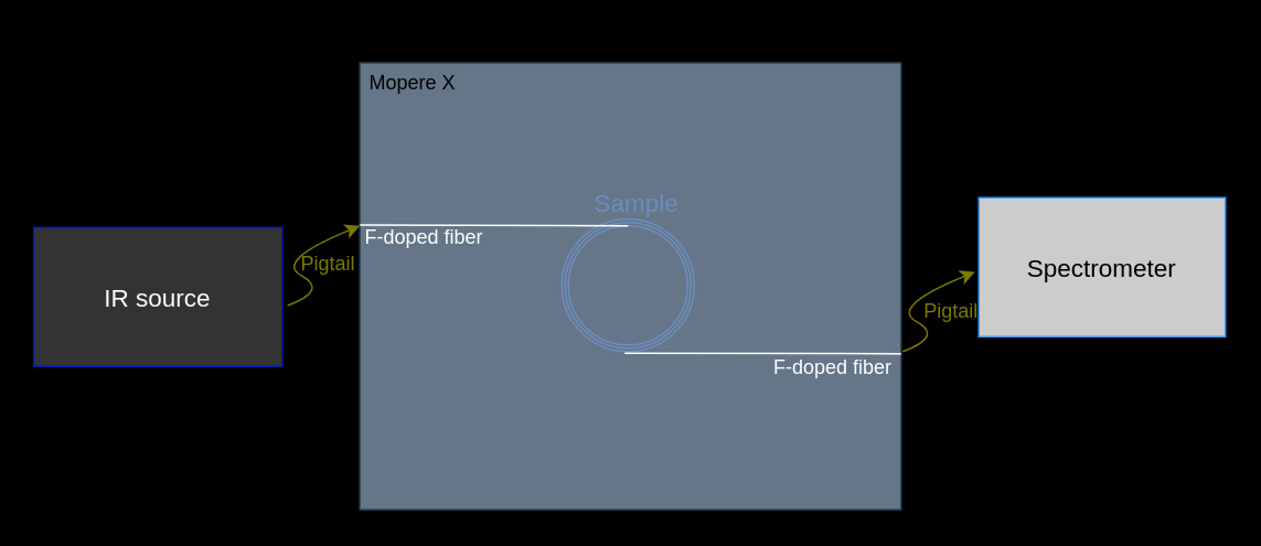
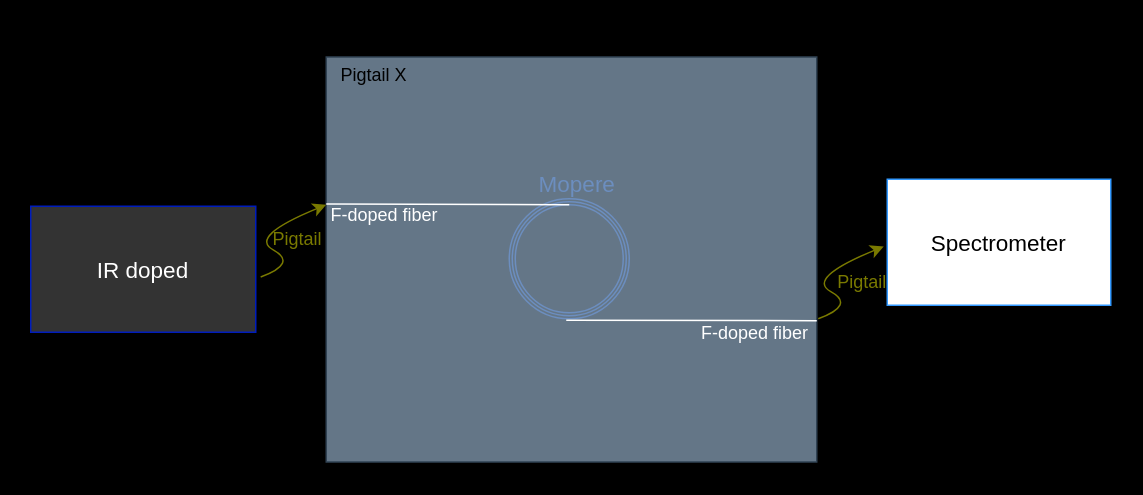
  <mxCell id="0" />
  <mxCell id="1" parent="0" />
- <mxCell id="2" value="&lt;font style=&quot;font-size: 15px;&quot;&gt;IR source&lt;/font&gt;" style="rounded=0;whiteSpace=wrap;html=1;fillColor=#333333;strokeColor=#001DBC;fontColor=#ffffff;glass=0;gradientColor=none;" vertex="1" parent="1"><mxGeometry x="20" y="137" width="150" height="84" as="geometry" /></mxCell>
+ <mxCell id="2" value="&lt;font style=&quot;font-size: 15px;&quot;&gt;IR doped&lt;/font&gt;" style="rounded=0;whiteSpace=wrap;html=1;fillColor=#333333;strokeColor=#001DBC;fontColor=#ffffff;glass=0;gradientColor=none;" vertex="1" parent="1"><mxGeometry x="20" y="137" width="150" height="84" as="geometry" /></mxCell>
  <mxCell id="3" value="" style="rounded=0;whiteSpace=wrap;html=1;fillColor=#647687;strokeColor=#314354;fontColor=#ffffff;" vertex="1" parent="1"><mxGeometry x="217" y="37.5" width="327" height="270" as="geometry" /></mxCell>
  <mxCell id="4" value="" style="ellipse;whiteSpace=wrap;html=1;aspect=fixed;fillColor=none;strokeColor=#6c8ebf;" vertex="1" parent="1"><mxGeometry x="339" y="132" width="80" height="80" as="geometry" /></mxCell>
  <mxCell id="5" value="" style="ellipse;whiteSpace=wrap;html=1;aspect=fixed;fillColor=none;strokeColor=#6c8ebf;" vertex="1" parent="1"><mxGeometry x="341" y="134" width="76" height="76" as="geometry" /></mxCell>
  <mxCell id="6" value="" style="ellipse;whiteSpace=wrap;html=1;aspect=fixed;shadow=0;fillColor=none;strokeColor=#6C8EBF;" vertex="1" parent="1"><mxGeometry x="343" y="136" width="72" height="72" as="geometry" /></mxCell>
  <mxCell id="7" value="" style="curved=1;endArrow=classic;html=1;rounded=0;strokeColor=#7A7A00;entryX=-0.007;entryY=0.353;entryDx=0;entryDy=0;entryPerimeter=0;" edge="1" parent="1"><mxGeometry width="50" height="50" relative="1" as="geometry"><mxPoint x="173.29" y="184.19" as="sourcePoint" /><mxPoint x="217.001" y="136" as="targetPoint" /><Array as="points"><mxPoint x="198" y="175" /><mxPoint x="165.29" y="157.19" /></Array></mxGeometry></mxCell>
  <mxCell id="8" value="" style="endArrow=none;html=1;rounded=0;entryX=0.5;entryY=0;entryDx=0;entryDy=0;exitX=0;exitY=0.363;exitDx=0;exitDy=0;exitPerimeter=0;strokeColor=#FFFFFF;" edge="1" parent="1" source="3" target="6"><mxGeometry width="50" height="50" relative="1" as="geometry"><mxPoint x="263" y="207" as="sourcePoint" /><mxPoint x="313" y="157" as="targetPoint" /></mxGeometry></mxCell>
  <mxCell id="9" value="" style="endArrow=none;html=1;rounded=0;entryX=1;entryY=0.651;entryDx=0;entryDy=0;entryPerimeter=0;strokeColor=#FFFFFF;" edge="1" parent="1" target="3"><mxGeometry width="50" height="50" relative="1" as="geometry"><mxPoint x="377" y="213" as="sourcePoint" /><mxPoint x="540" y="212" as="targetPoint" /></mxGeometry></mxCell>
  <mxCell id="10" value="" style="curved=1;endArrow=classic;html=1;rounded=0;strokeColor=#7A7A00;entryX=-0.007;entryY=0.353;entryDx=0;entryDy=0;entryPerimeter=0;" edge="1" parent="1"><mxGeometry width="50" height="50" relative="1" as="geometry"><mxPoint x="545" y="212" as="sourcePoint" /><mxPoint x="588.711" y="163.81" as="targetPoint" /><Array as="points"><mxPoint x="569.71" y="202.81" /><mxPoint x="537" y="185" /></Array></mxGeometry></mxCell>
- <mxCell id="11" value="&lt;div style=&quot;font-size: 15px;&quot;&gt;Spectrometer&lt;/div&gt;" style="rounded=0;whiteSpace=wrap;html=1;fillColor=#CCCCCC;strokeColor=#3399FF;" vertex="1" parent="1"><mxGeometry x="591" y="119" width="149" height="84" as="geometry" /></mxCell>
- <mxCell id="12" value="Mopere X" style="rounded=0;whiteSpace=wrap;html=1;fillColor=none;strokeColor=none;" vertex="1" parent="1"><mxGeometry x="189" y="20" width="120" height="60" as="geometry" /></mxCell>
+ <mxCell id="11" value="&lt;div style=&quot;font-size: 15px;&quot;&gt;Spectrometer&lt;/div&gt;" style="rounded=0;whiteSpace=wrap;html=1;fillColor=#ffffff;strokeColor=#3399FF;" vertex="1" parent="1"><mxGeometry x="591" y="119" width="149" height="84" as="geometry" /></mxCell>
+ <mxCell id="12" value="Pigtail X" style="rounded=0;whiteSpace=wrap;html=1;fillColor=none;strokeColor=none;" vertex="1" parent="1"><mxGeometry x="189" y="20" width="120" height="60" as="geometry" /></mxCell>
  <mxCell id="13" value="&lt;font color=&quot;#7a7a00&quot;&gt;Pigtail&lt;/font&gt;" style="rounded=0;whiteSpace=wrap;html=1;fillColor=none;strokeColor=none;" vertex="1" parent="1"><mxGeometry x="177" y="144" width="42" height="29" as="geometry" /></mxCell>
  <mxCell id="14" value="&lt;font color=&quot;#7a7a00&quot;&gt;Pigtail&lt;/font&gt;" style="rounded=0;whiteSpace=wrap;html=1;fillColor=none;strokeColor=none;" vertex="1" parent="1"><mxGeometry x="555" y="176" width="39" height="24" as="geometry" /></mxCell>
- <mxCell id="15" value="&lt;font color=&quot;#6c8ebf&quot; style=&quot;font-size: 15px;&quot;&gt;Sample&lt;/font&gt;" style="rounded=0;whiteSpace=wrap;html=1;fillColor=none;strokeColor=none;" vertex="1" parent="1"><mxGeometry x="312" y="103" width="145" height="37" as="geometry" /></mxCell>
+ <mxCell id="15" value="&lt;font color=&quot;#6c8ebf&quot; style=&quot;font-size: 15px;&quot;&gt;Mopere&lt;/font&gt;" style="rounded=0;whiteSpace=wrap;html=1;fillColor=none;strokeColor=none;" vertex="1" parent="1"><mxGeometry x="312" y="103" width="145" height="37" as="geometry" /></mxCell>
  <mxCell id="16" value="&lt;font color=&quot;#ffffff&quot;&gt;F-doped fiber&lt;/font&gt;" style="rounded=0;whiteSpace=wrap;html=1;fillColor=none;strokeColor=none;" vertex="1" parent="1"><mxGeometry x="196" y="113" width="120" height="60" as="geometry" /></mxCell>
  <mxCell id="17" value="&lt;font color=&quot;#ffffff&quot;&gt;F-doped fiber&lt;/font&gt;" style="rounded=0;whiteSpace=wrap;html=1;fillColor=none;strokeColor=none;" vertex="1" parent="1"><mxGeometry x="443" y="192" width="120" height="60" as="geometry" /></mxCell>
